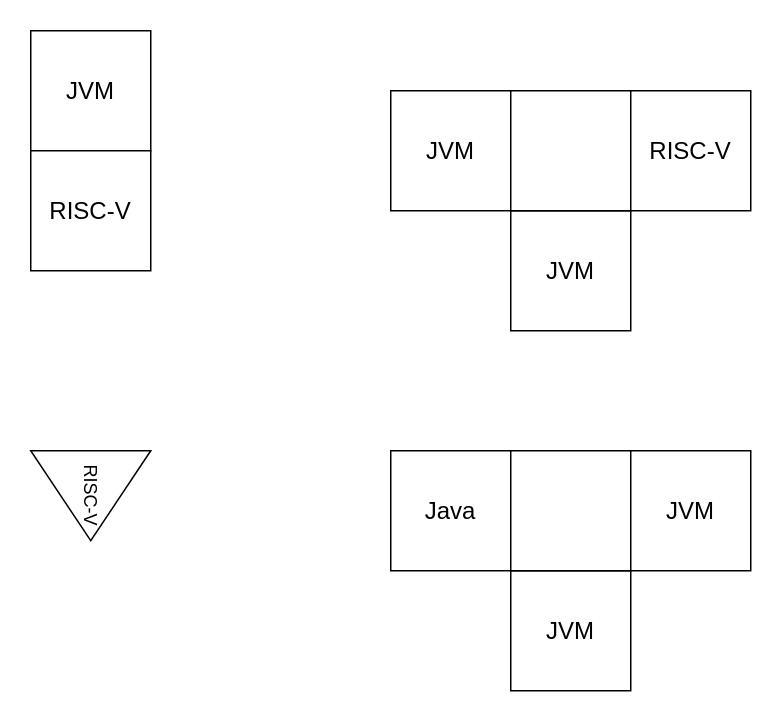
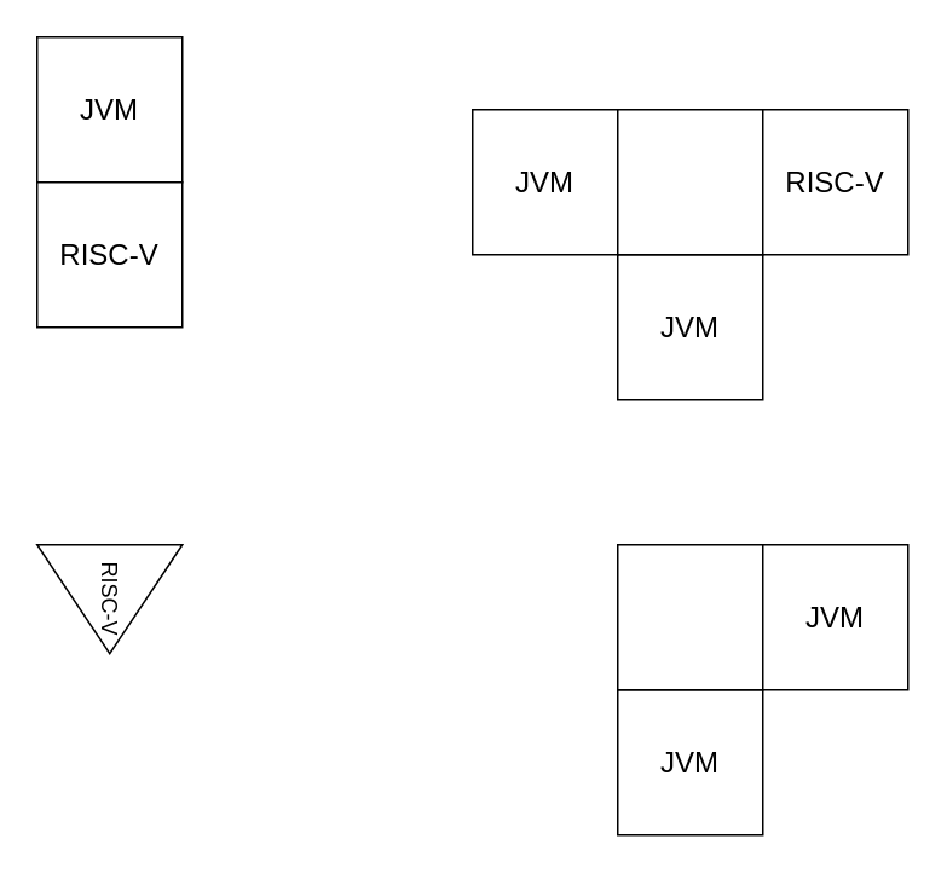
  <mxCell id="0" />
  <mxCell id="1" parent="0" />
  <mxCell id="2" value="RISC-V" style="triangle;whiteSpace=wrap;html=1;rotation=90;" vertex="1" parent="1"><mxGeometry x="30" y="290" width="60" height="80" as="geometry" /></mxCell>
  <mxCell id="3" value="" style="group" vertex="1" connectable="0" parent="1"><mxGeometry x="20" y="20" width="80" height="160" as="geometry" /></mxCell>
  <mxCell id="4" value="&lt;font style=&quot;font-size: 16px;&quot;&gt;JVM&lt;/font&gt;" style="whiteSpace=wrap;html=1;aspect=fixed;" vertex="1" parent="3"><mxGeometry width="80" height="80" as="geometry" /></mxCell>
  <mxCell id="5" value="&lt;font style=&quot;font-size: 16px;&quot;&gt;RISC-V&lt;/font&gt;" style="whiteSpace=wrap;html=1;aspect=fixed;" vertex="1" parent="3"><mxGeometry y="80" width="80" height="80" as="geometry" /></mxCell>
  <mxCell id="6" value="" style="group" vertex="1" connectable="0" parent="1"><mxGeometry x="260" y="60" width="240" height="160" as="geometry" /></mxCell>
  <mxCell id="7" value="&lt;font style=&quot;font-size: 16px;&quot;&gt;JVM&lt;/font&gt;" style="rounded=0;whiteSpace=wrap;html=1;" vertex="1" parent="6"><mxGeometry x="80" y="80" width="80" height="80" as="geometry" /></mxCell>
  <mxCell id="8" value="&lt;font style=&quot;&quot;&gt;&lt;font style=&quot;font-size: 16px;&quot;&gt;JVM&lt;/font&gt;&lt;/font&gt;" style="rounded=0;whiteSpace=wrap;html=1;" vertex="1" parent="6"><mxGeometry width="80" height="80" as="geometry" /></mxCell>
  <mxCell id="9" value="" style="rounded=0;whiteSpace=wrap;html=1;" vertex="1" parent="6"><mxGeometry x="80" width="80" height="80" as="geometry" /></mxCell>
  <mxCell id="10" value="&lt;font style=&quot;font-size: 16px;&quot;&gt;RISC-V&lt;/font&gt;" style="rounded=0;whiteSpace=wrap;html=1;" vertex="1" parent="6"><mxGeometry x="160" width="80" height="80" as="geometry" /></mxCell>
  <mxCell id="11" value="" style="group" vertex="1" connectable="0" parent="1"><mxGeometry x="260" y="300" width="240" height="160" as="geometry" /></mxCell>
  <mxCell id="12" value="&lt;font style=&quot;font-size: 16px;&quot;&gt;JVM&lt;/font&gt;" style="rounded=0;whiteSpace=wrap;html=1;" vertex="1" parent="11"><mxGeometry x="80" y="80" width="80" height="80" as="geometry" /></mxCell>
- <mxCell id="13" value="&lt;font style=&quot;&quot;&gt;&lt;font style=&quot;font-size: 16px;&quot;&gt;Java&lt;/font&gt;&lt;/font&gt;" style="rounded=0;whiteSpace=wrap;html=1;" vertex="1" parent="11"><mxGeometry width="80" height="80" as="geometry" /></mxCell>
  <mxCell id="14" value="" style="rounded=0;whiteSpace=wrap;html=1;" vertex="1" parent="11"><mxGeometry x="80" width="80" height="80" as="geometry" /></mxCell>
  <mxCell id="15" value="&lt;font style=&quot;font-size: 16px;&quot;&gt;JVM&lt;/font&gt;" style="rounded=0;whiteSpace=wrap;html=1;" vertex="1" parent="11"><mxGeometry x="160" width="80" height="80" as="geometry" /></mxCell>
